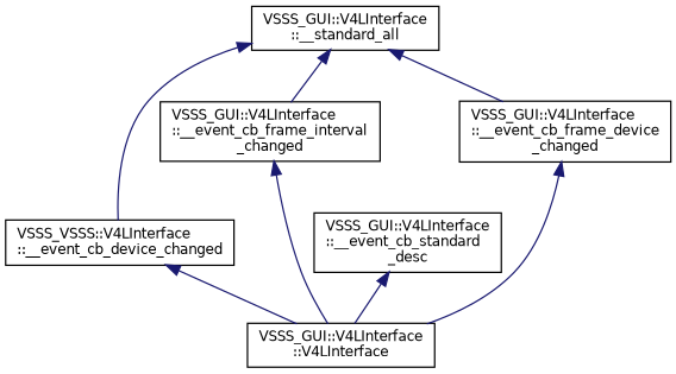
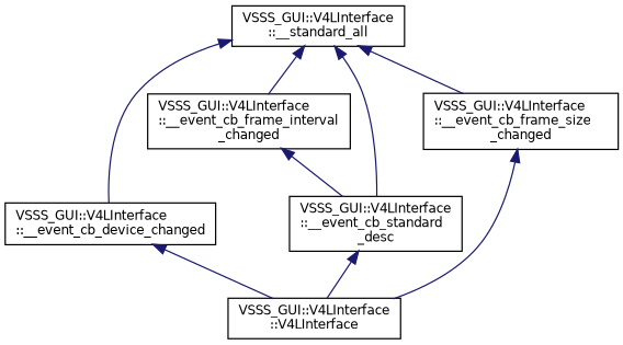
  digraph {
    rankdir=TB
    node [color=black fillcolor=white fontname=Helvetica fontsize=10 shape=record style=filled]
    edge [color=midnightblue dir=back fontname=Helvetica fontsize=10 labelfontname=Helvetica labelfontsize=10 style=solid]
    n1 [height=0.2 label="VSSS_GUI::V4LInterface\l::__standard_all" width=0.4]
-   n2 [height=0.2 label="VSSS_VSSS::V4LInterface\l::__event_cb_device_changed" width=0.4]
+   n2 [height=0.2 label="VSSS_GUI::V4LInterface\l::__event_cb_device_changed" width=0.4]
    n3 [height=0.2 label="VSSS_GUI::V4LInterface\l::__event_cb_frame_interval\l_changed" width=0.4]
-   n4 [height=0.2 label="VSSS_GUI::V4LInterface\l::__event_cb_frame_device\l_changed" width=0.4]
+   n4 [height=0.2 label="VSSS_GUI::V4LInterface\l::__event_cb_frame_size\l_changed" width=0.4]
    n5 [height=0.2 label="VSSS_GUI::V4LInterface\l::__event_cb_standard\l_desc" width=0.4]
    n6 [height=0.2 label="VSSS_GUI::V4LInterface\l::V4LInterface" width=0.4]
    n1 -> n2
    n1 -> n3
    n1 -> n4
+   n1 -> n5
    n2 -> n6
-   n3 -> n6
+   n3 -> n5
    n4 -> n6
    n5 -> n6
  }
